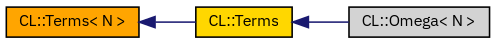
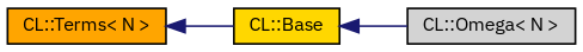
  digraph {
    fontname="IBM Plex Sans"
    rankdir=LR
    node [color=black fontname="IBM Plex Sans" fontsize=10 shape=record style=filled]
    edge [color=midnightblue dir=back fontname="IBM Plex Sans" fontsize=10 labelfontname=Helvetica labelfontsize=10 style=solid]
    n1 [fillcolor=lightgrey fontcolor=black height=0.2 label="CL::Omega\< N \>" width=0.4]
-   n2 [fillcolor=gold height=0.2 label="CL::Terms" width=0.4]
+   n2 [fillcolor=gold height=0.2 label="CL::Base" width=0.4]
    n3 [fillcolor=orange height=0.2 label="CL::Terms\< N \>" width=0.4]
    n2 -> n1
    n3 -> n2
  }
